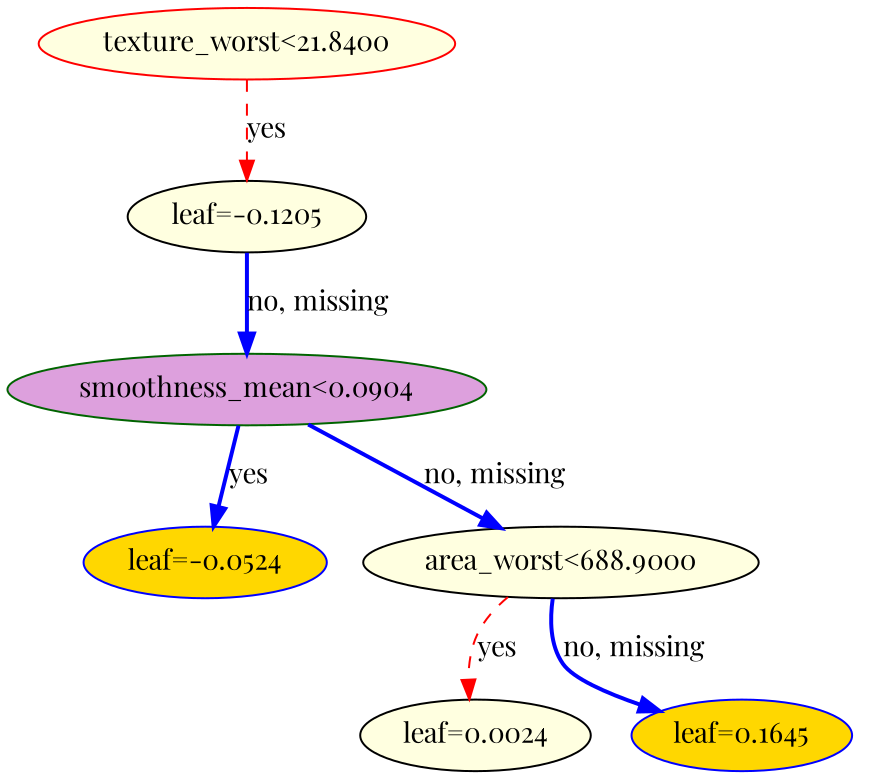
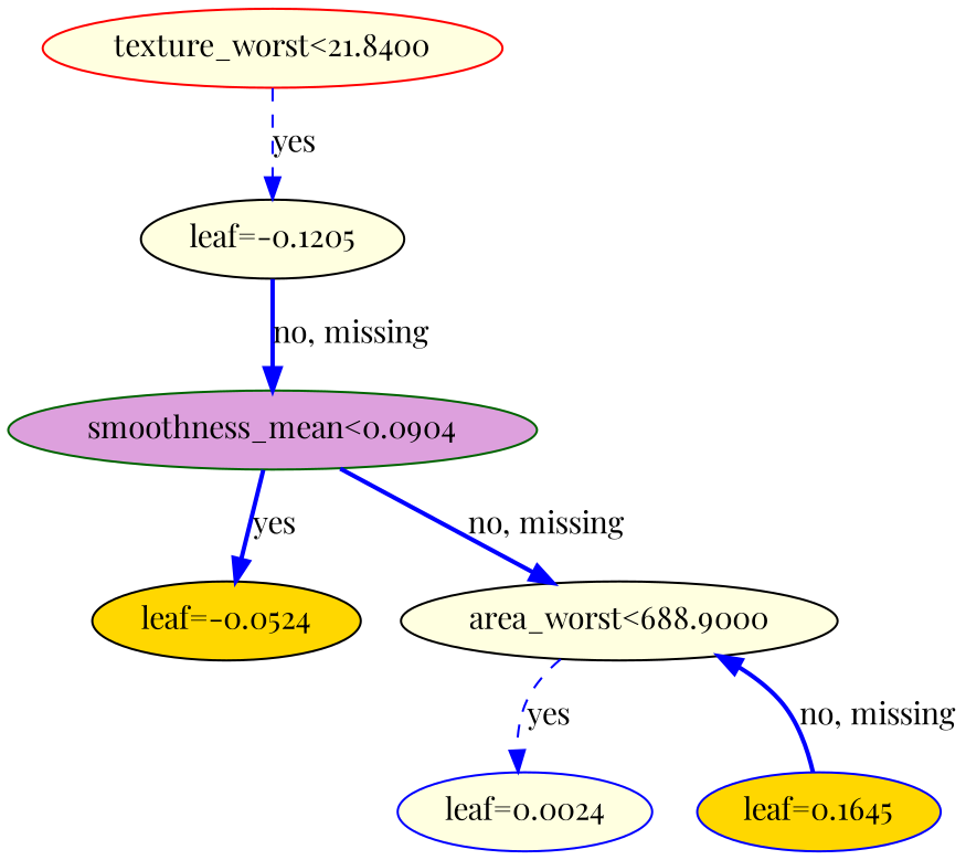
  digraph {
    fontname="Playfair Display"
    rankdir=UD
    node [color=black fillcolor=lightyellow fontname="Playfair Display" style=filled]
    edge [color="#0000FF" fontname="Playfair Display" style=bold]
    n1 [color=red label="texture_worst<21.8400"]
    n2 [label="leaf=-0.1205"]
    n3 [color=darkgreen fillcolor=plum label="smoothness_mean<0.0904"]
-   n4 [color=blue fillcolor=gold label="leaf=-0.0524"]
+   n4 [fillcolor=gold label="leaf=-0.0524"]
    n5 [label="area_worst<688.9000"]
-   n6 [label="leaf=0.0024"]
+   n6 [color=blue label="leaf=0.0024"]
    n7 [color=blue fillcolor=gold label="leaf=0.1645"]
-   n1 -> n2 [color="#FF0000" label=yes style=dashed]
+   n1 -> n2 [label=yes style=dashed]
    n2 -> n3 [label="no, missing"]
    n3 -> n4 [label=yes]
    n3 -> n5 [label="no, missing"]
-   n5 -> n6 [color="#FF0000" label=yes style=dashed]
-   n5 -> n7 [label="no, missing"]
+   n5 -> n6 [label=yes style=dashed]
+   n7 -> n5 [label="no, missing"]
  }
